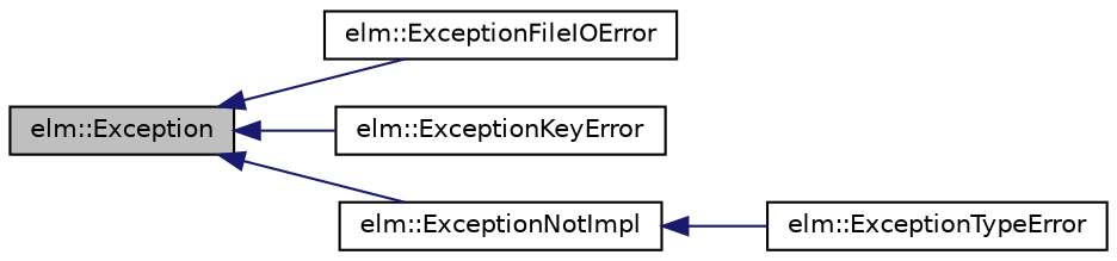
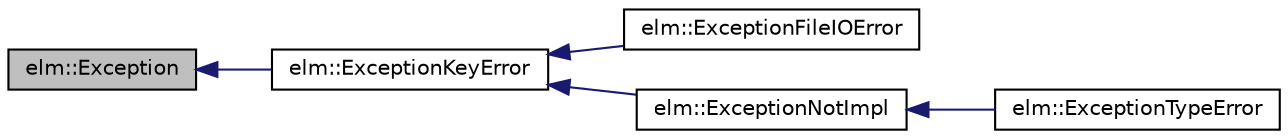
  digraph {
    rankdir=LR
    node [color=black fillcolor=white fontname=Helvetica fontsize=10 shape=record style=filled]
    edge [color=midnightblue dir=back fontname=Helvetica fontsize=10 labelfontname=Helvetica labelfontsize=10 style=solid]
    n1 [fillcolor=grey75 fontcolor=black height=0.2 label="elm::Exception" width=0.4]
    n2 [height=0.2 label="elm::ExceptionFileIOError" width=0.4]
    n3 [height=0.2 label="elm::ExceptionKeyError" width=0.4]
    n4 [height=0.2 label="elm::ExceptionNotImpl" width=0.4]
    n5 [height=0.2 label="elm::ExceptionTypeError" width=0.4]
-   n1 -> n2
+   n3 -> n2
    n1 -> n3
-   n1 -> n4
+   n3 -> n4
    n4 -> n5
  }
